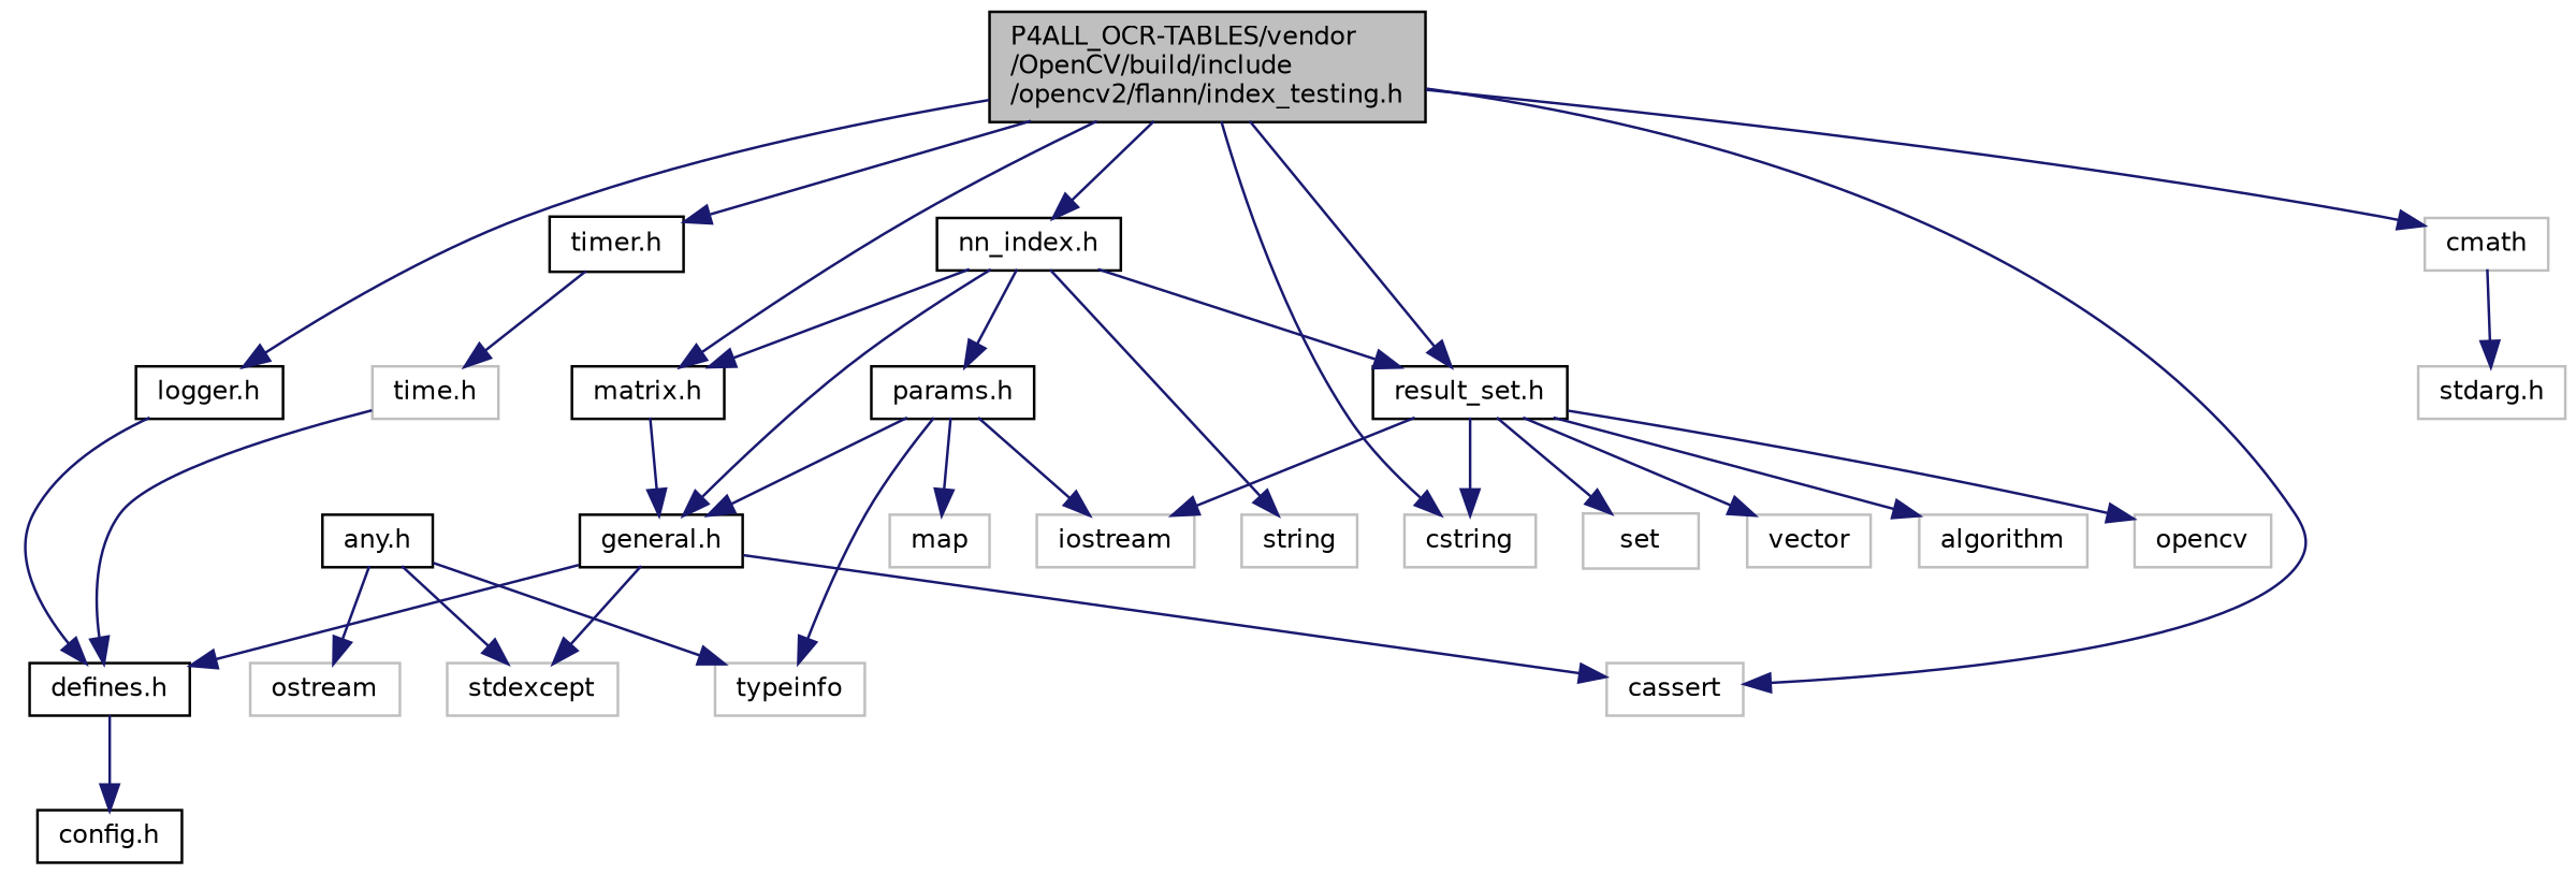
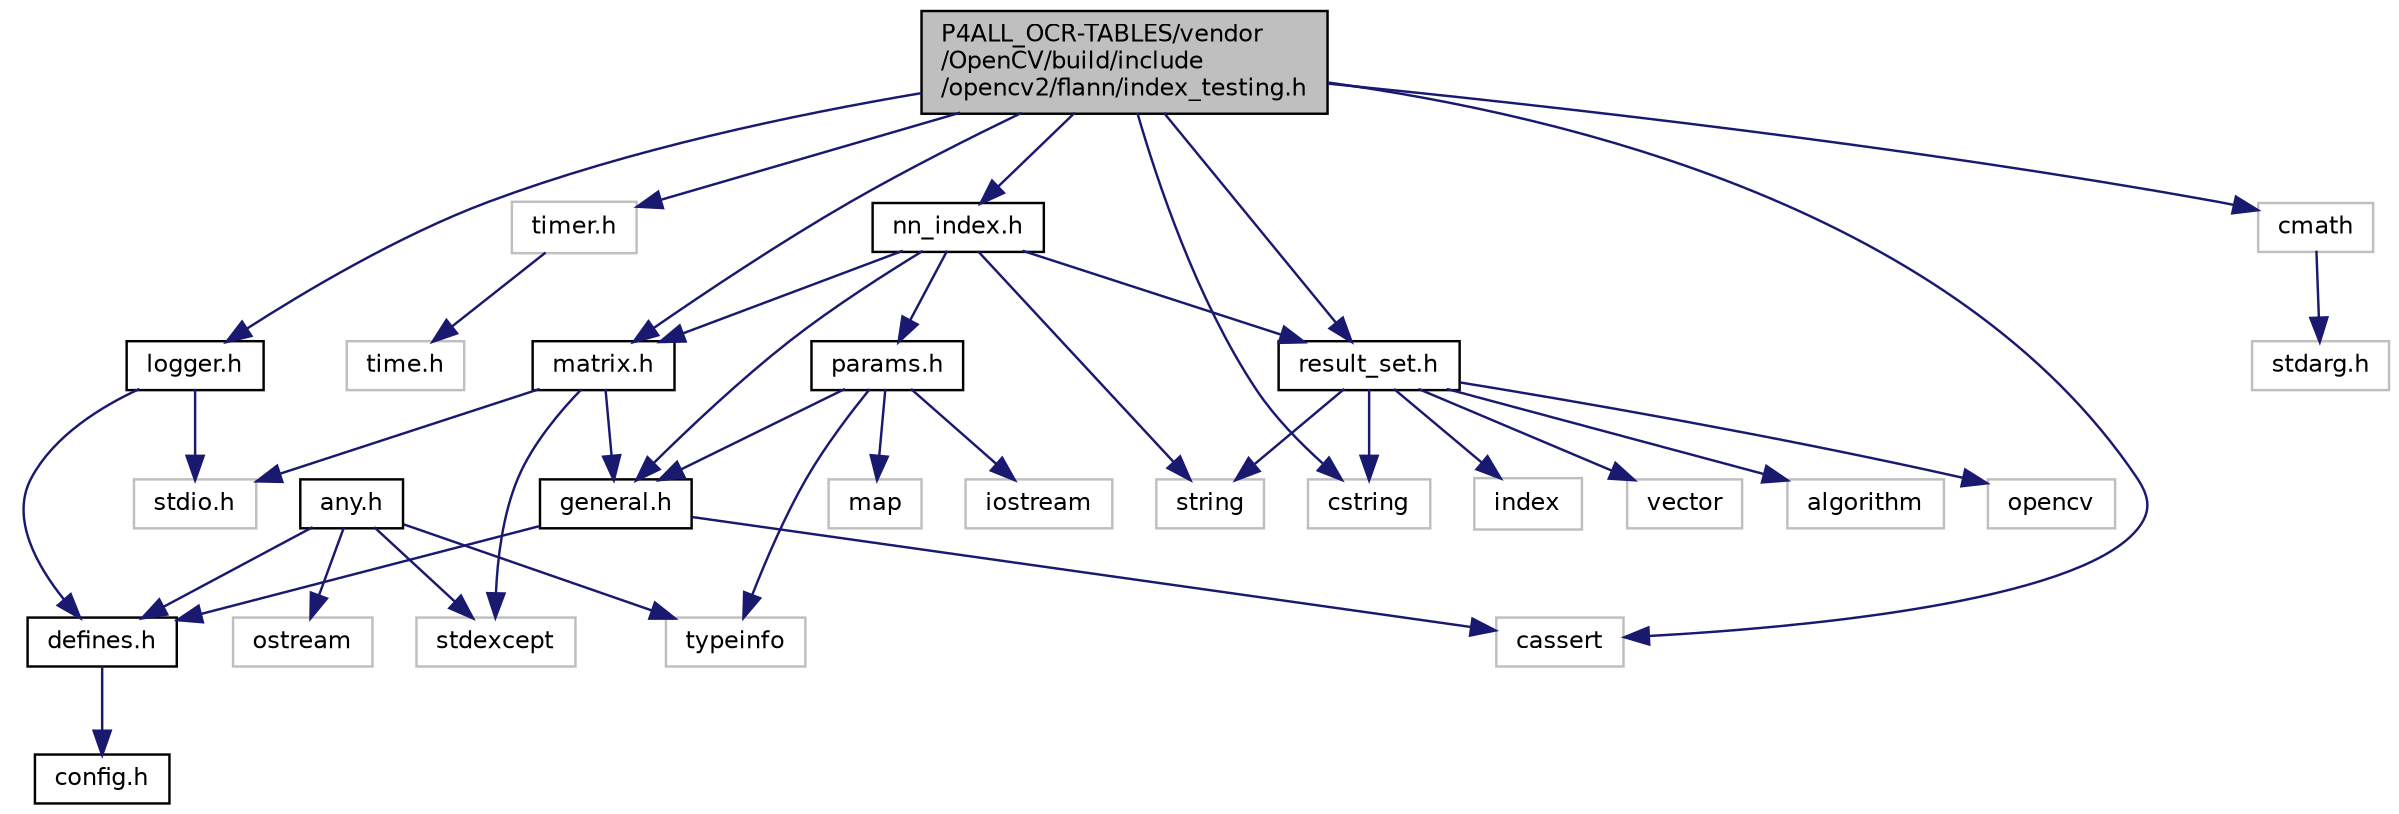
  digraph {
    node [color=grey75 fillcolor=white fontname=Helvetica fontsize=10 shape=record style=filled]
    edge [color=midnightblue fontname=Helvetica fontsize=10 labelfontname=Helvetica labelfontsize=10 style=solid]
    n1 [color=black fillcolor=grey75 fontcolor=black height=0.2 label="P4ALL_OCR-TABLES/vendor\l/OpenCV/build/include\l/opencv2/flann/index_testing.h" width=0.4]
    n2 [height=0.2 label=cstring width=0.4]
    n3 [height=0.2 label=cassert width=0.4]
    n4 [height=0.2 label=cmath width=0.4]
    n5 [color=black height=0.2 label="matrix.h" width=0.4]
    n6 [color=black height=0.2 label="nn_index.h" width=0.4]
    n7 [color=black height=0.2 label="result_set.h" width=0.4]
    n8 [color=black height=0.2 label="logger.h" width=0.4]
-   n9 [color=black height=0.2 label="timer.h" width=0.4]
+   n9 [height=0.2 label="timer.h" width=0.4]
    n10 [height=0.2 label="stdarg.h" width=0.4]
+   n11 [height=0.2 label="stdio.h" width=0.4]
    n12 [color=black height=0.2 label="general.h" width=0.4]
    n13 [height=0.2 label=string width=0.4]
    n14 [color=black height=0.2 label="params.h" width=0.4]
    n15 [height=0.2 label=algorithm width=0.4]
    n16 [height=0.2 label=iostream width=0.4]
    n17 [height=0.2 label=opencv width=0.4]
-   n18 [height=0.2 label=set width=0.4]
+   n18 [height=0.2 label=index width=0.4]
    n19 [height=0.2 label=vector width=0.4]
    n20 [color=black height=0.2 label="defines.h" width=0.4]
    n21 [height=0.2 label="time.h" width=0.4]
    n22 [height=0.2 label=stdexcept width=0.4]
    n23 [color=black height=0.2 label="config.h" width=0.4]
    n24 [height=0.2 label=map width=0.4]
    n25 [height=0.2 label=typeinfo width=0.4]
    n26 [color=black height=0.2 label="any.h" width=0.4]
    n27 [height=0.2 label=ostream width=0.4]
    n1 -> n2
    n1 -> n3
    n1 -> n4
    n1 -> n5
    n1 -> n6
    n1 -> n7
    n1 -> n8
    n1 -> n9
    n4 -> n10
+   n5 -> n11
    n5 -> n12
    n6 -> n5
    n6 -> n7
    n6 -> n12
    n6 -> n13
    n6 -> n14
    n7 -> n2
    n7 -> n15
-   n7 -> n16
+   n7 -> n13
    n7 -> n17
    n7 -> n18
    n7 -> n19
+   n8 -> n11
    n8 -> n20
    n9 -> n21
    n12 -> n3
    n12 -> n20
-   n12 -> n22
+   n5 -> n22
    n14 -> n12
    n14 -> n16
    n14 -> n24
    n14 -> n25
    n20 -> n23
-   n21 -> n20
+   n26 -> n20
    n26 -> n22
    n26 -> n25
    n26 -> n27
  }
